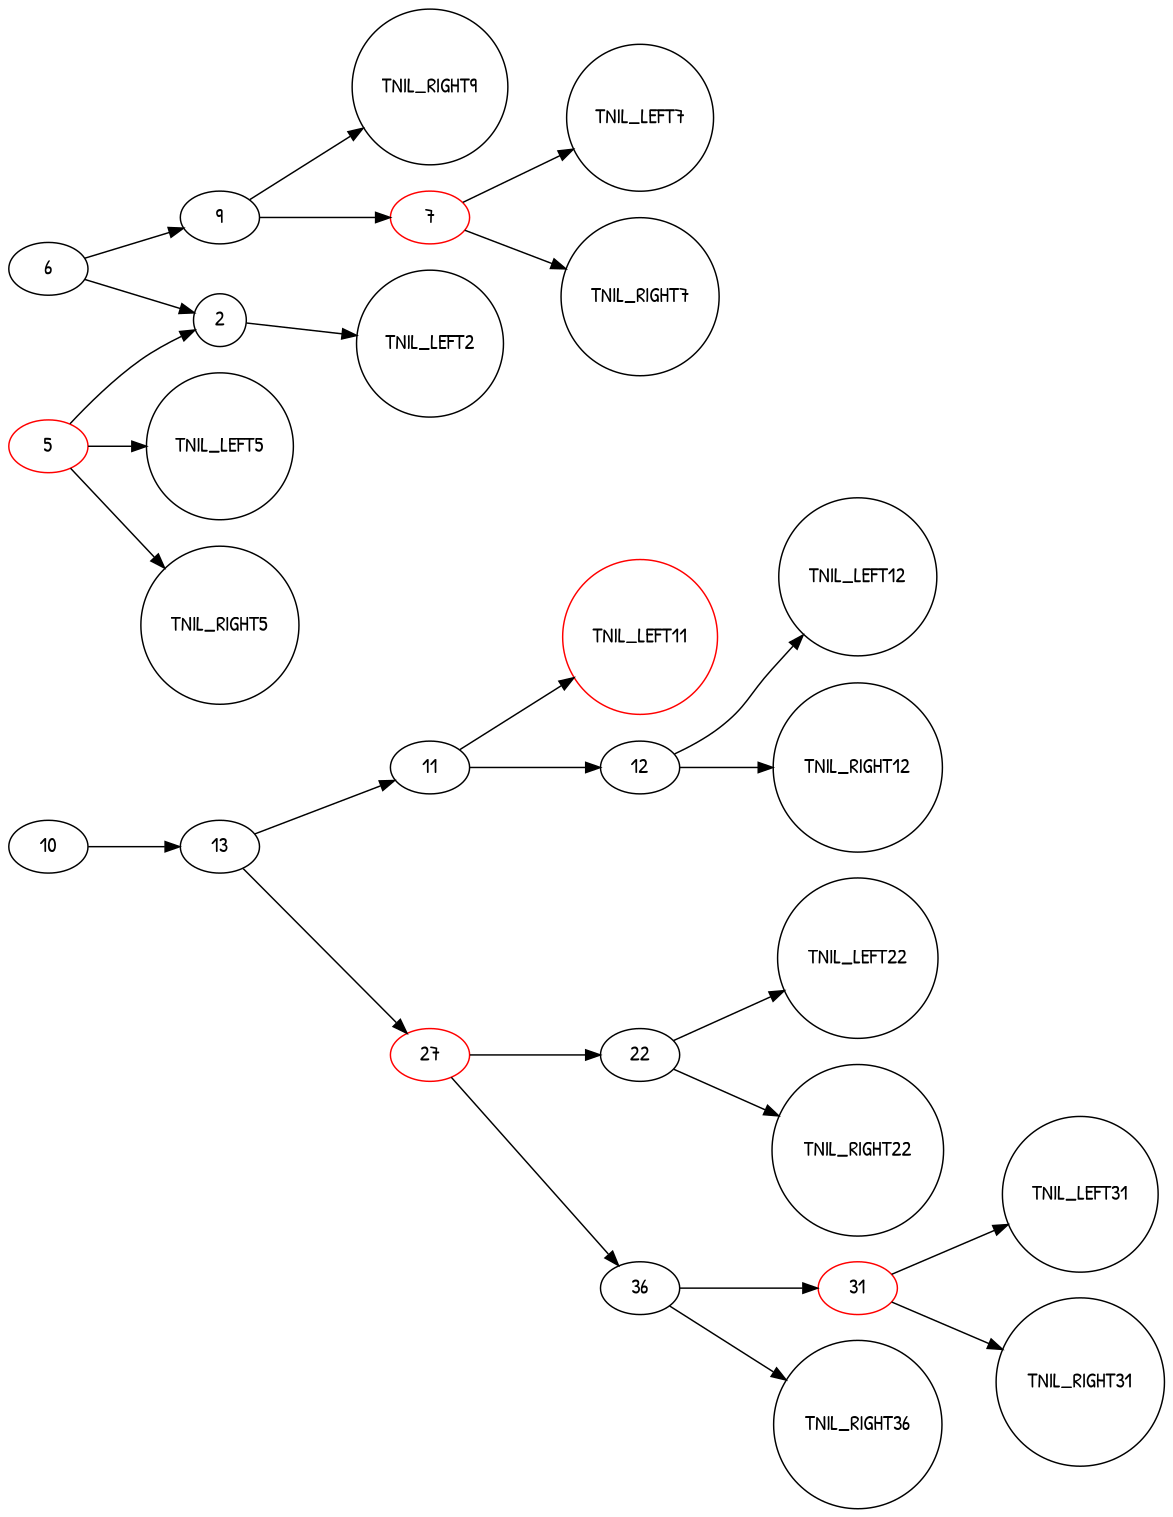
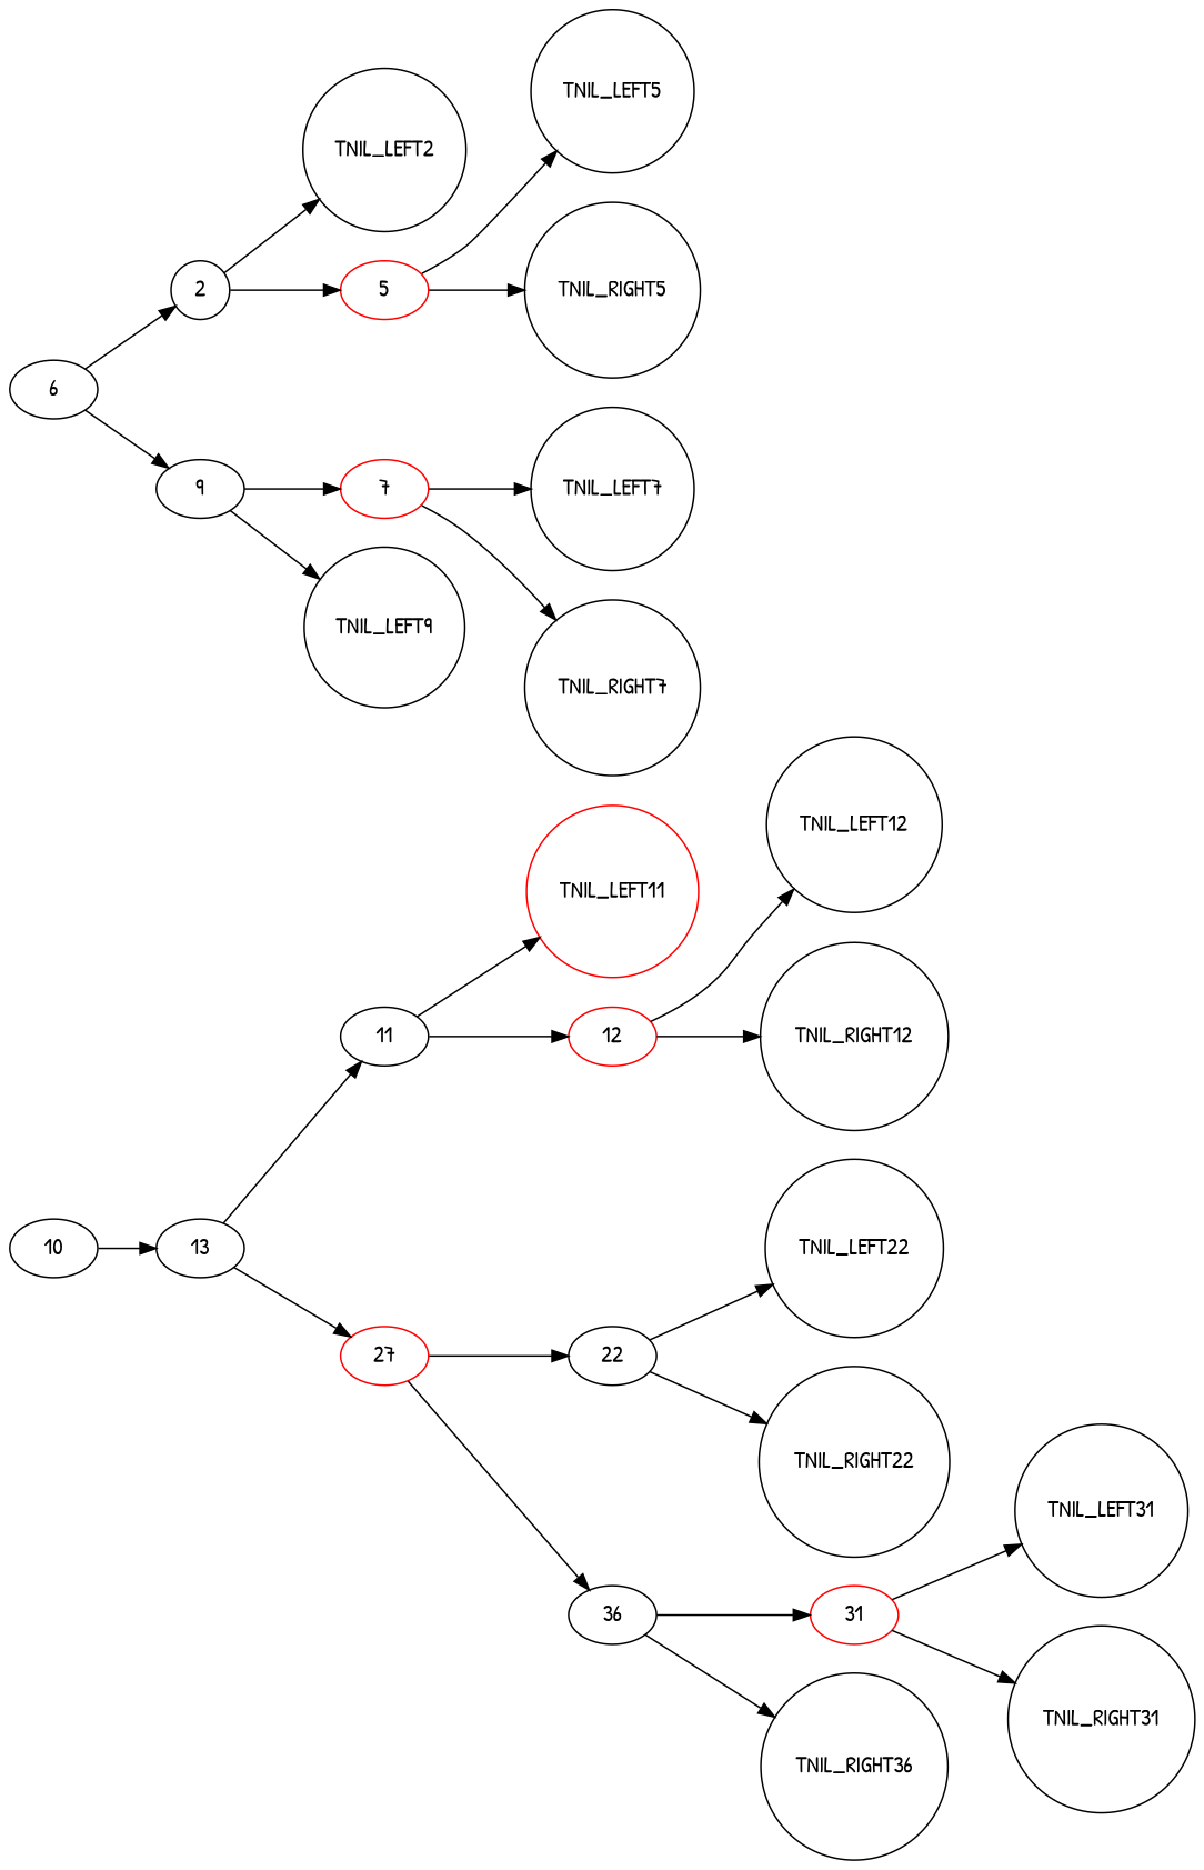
  digraph {
    fontname="Patrick Hand"
    rankdir=LR
    node [color=black fontname="Patrick Hand" shape=circle]
    edge [fontname="Patrick Hand" color=black]
    10 [shape=""]
    13 [shape=""]
    6 [shape=""]
    2
    9 [shape=""]
    11 [shape=""]
    27 [color=red shape=""]
    TNIL_LEFT2
    5 [color=red shape=""]
    7 [color=red shape=""]
-   TNIL_RIGHT9
+   TNIL_RIGHT9 [label=TNIL_LEFT9]
    TNIL_LEFT5
    TNIL_RIGHT5
    TNIL_LEFT7
    TNIL_RIGHT7
    TNIL_LEFT11 [color=red]
-   12 [shape=""]
+   12 [color=red shape=""]
    22 [shape=""]
    36 [shape=""]
    TNIL_LEFT12
    TNIL_RIGHT12
    TNIL_LEFT22
    TNIL_RIGHT22
    31 [color=red shape=""]
    TNIL_RIGHT36
    TNIL_LEFT31
    TNIL_RIGHT31
    10 -> 13 [color=""]
    13 -> 11 [color=""]
    13 -> 27 [color=""]
    6 -> 2 [color=""]
    6 -> 9 [color=""]
    2 -> TNIL_LEFT2
-   5 -> 2 [color=""]
+   2 -> 5 [color=""]
    9 -> 7 [color=""]
    9 -> TNIL_RIGHT9
    11 -> TNIL_LEFT11
    11 -> 12 [color=""]
    27 -> 22 [color=""]
    27 -> 36 [color=""]
    5 -> TNIL_LEFT5
    5 -> TNIL_RIGHT5
    7 -> TNIL_LEFT7
    7 -> TNIL_RIGHT7
    12 -> TNIL_LEFT12
    12 -> TNIL_RIGHT12
    22 -> TNIL_LEFT22
    22 -> TNIL_RIGHT22
    36 -> 31 [color=""]
    36 -> TNIL_RIGHT36
    31 -> TNIL_LEFT31
    31 -> TNIL_RIGHT31
  }
